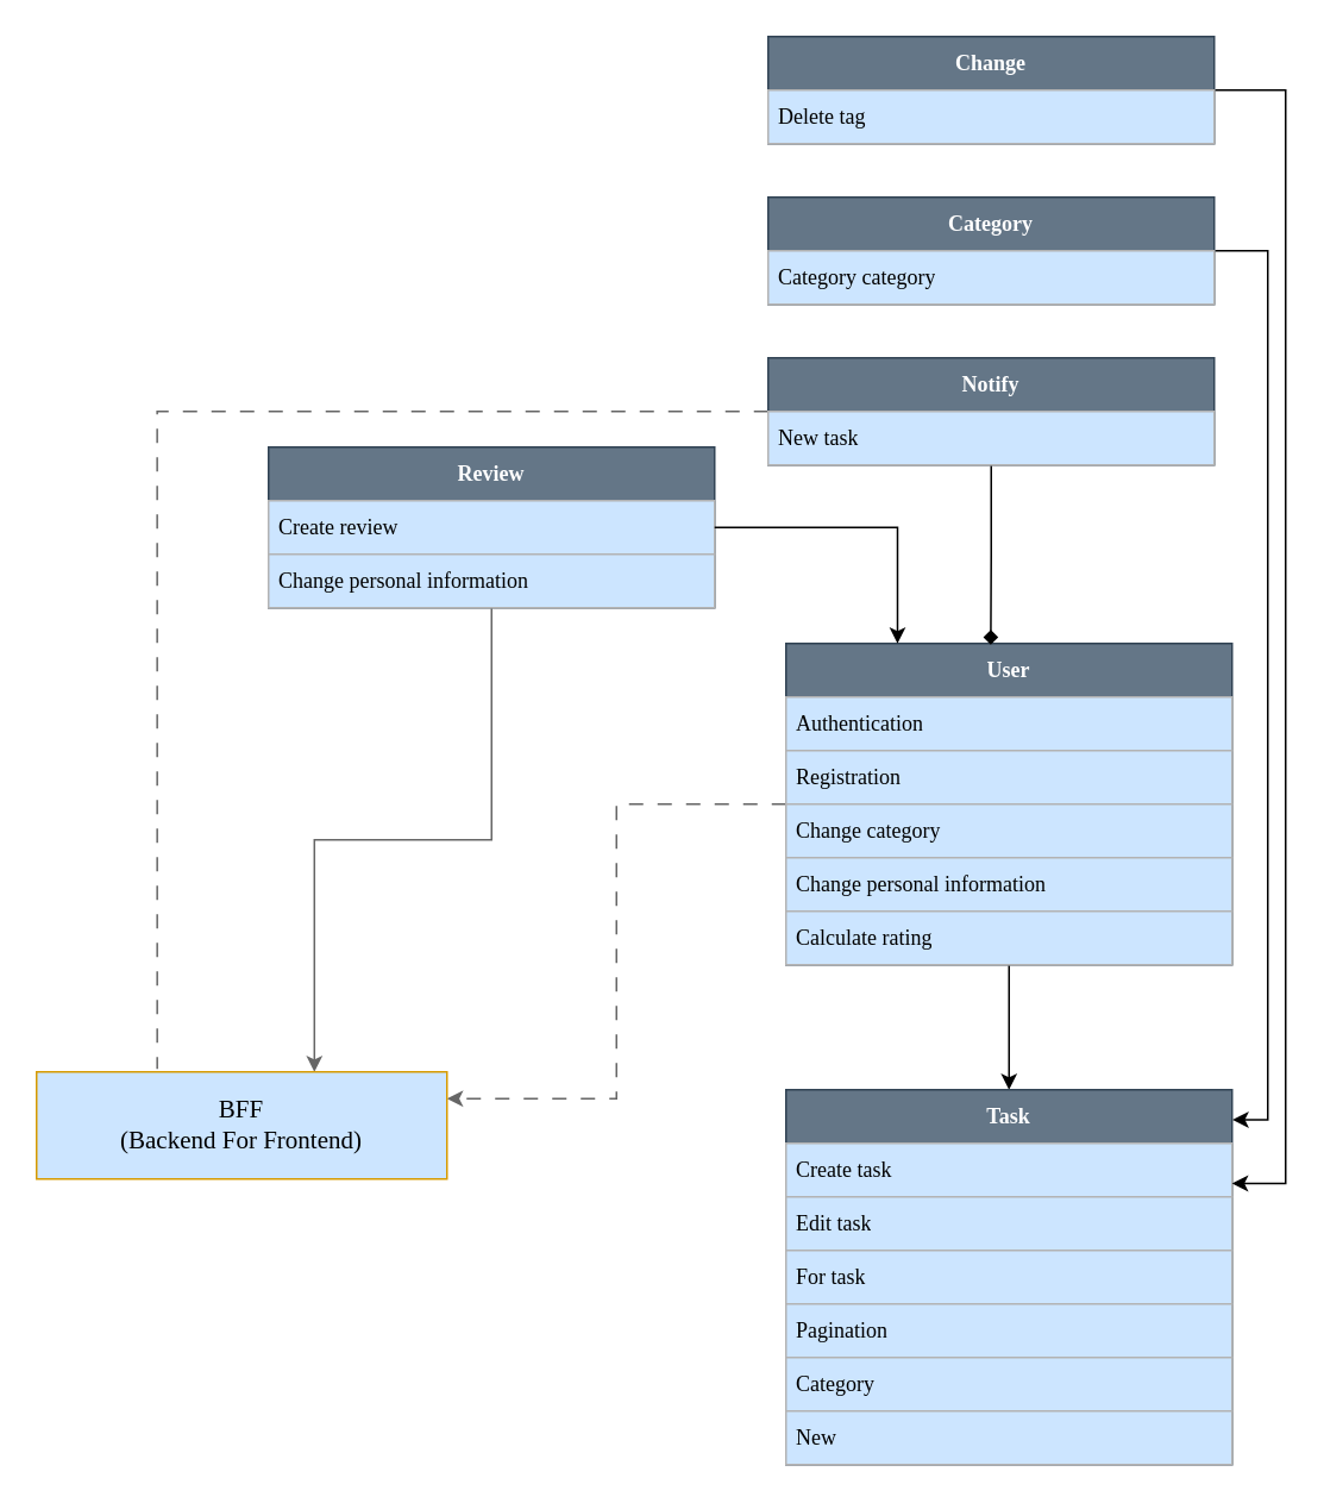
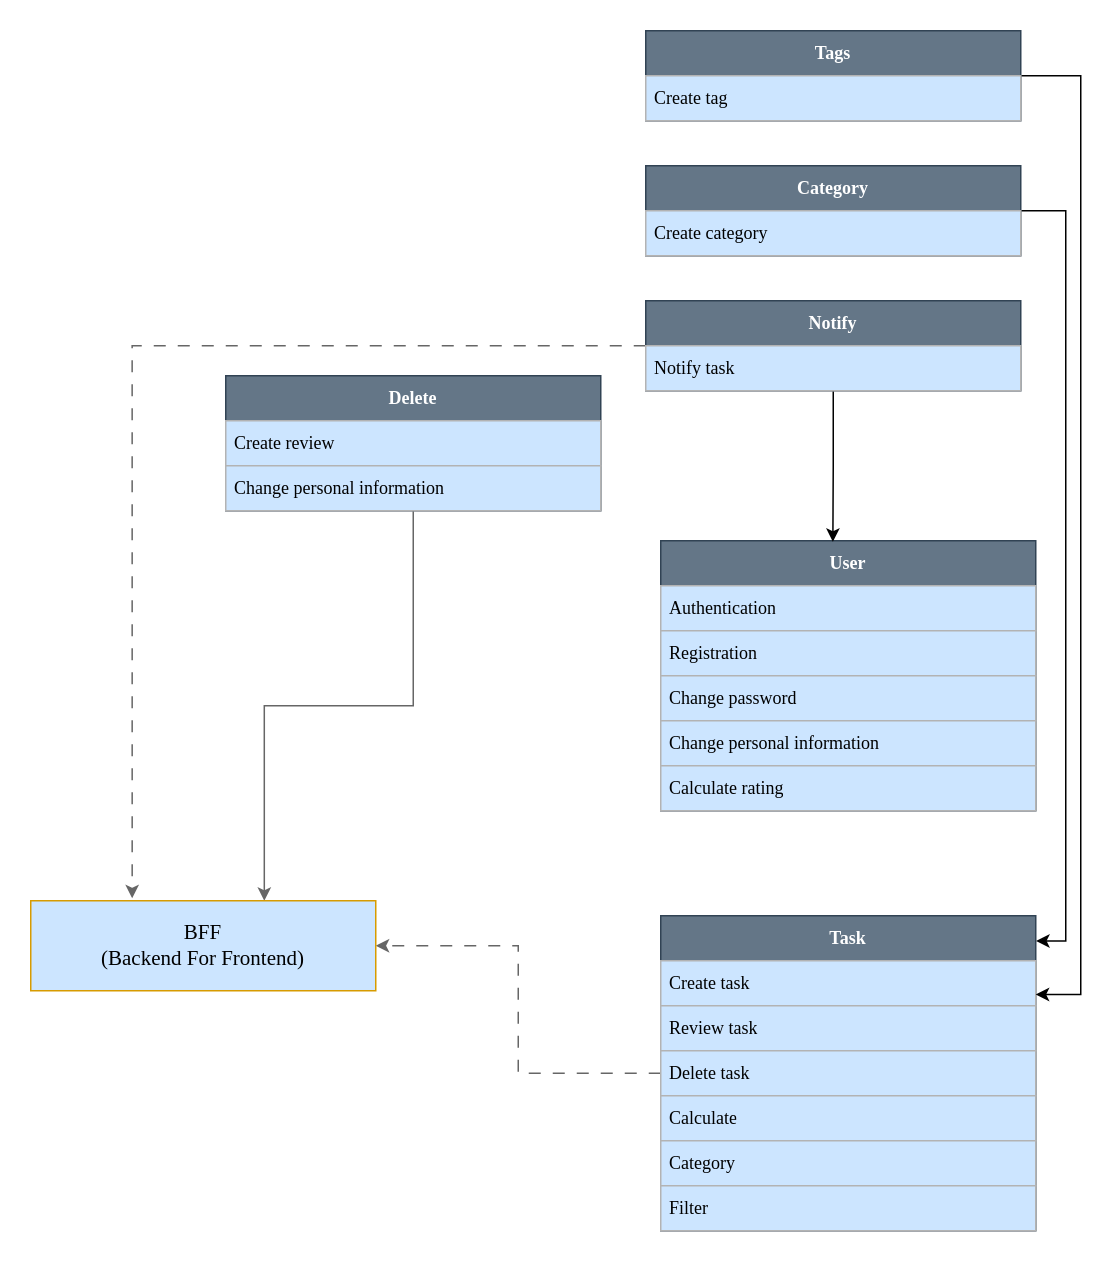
  <mxCell id="0" />
  <mxCell id="1" parent="0" />
- <mxCell id="2" style="edgeStyle=orthogonalEdgeStyle;rounded=0;orthogonalLoop=1;jettySize=auto;html=1;entryX=0.5;entryY=0;entryDx=0;entryDy=0;" parent="1" source="4" target="15" edge="1"><mxGeometry relative="1" as="geometry" /></mxCell>
- <mxCell id="3" style="edgeStyle=orthogonalEdgeStyle;rounded=0;orthogonalLoop=1;jettySize=auto;html=1;entryX=1;entryY=0.25;entryDx=0;entryDy=0;dashed=1;dashPattern=8 8;strokeColor=#666666;" parent="1" source="4" target="27" edge="1"><mxGeometry relative="1" as="geometry" /></mxCell>
  <mxCell id="4" value="&lt;b&gt;User&lt;/b&gt;" style="swimlane;fontStyle=0;childLayout=stackLayout;horizontal=1;startSize=30;horizontalStack=0;resizeParent=1;resizeParentMax=0;resizeLast=0;collapsible=1;marginBottom=0;whiteSpace=wrap;html=1;fillColor=#647687;strokeColor=#314354;rounded=0;shadow=0;glass=0;fontFamily=Verdana;fontColor=#ffffff;" parent="1" vertex="1"><mxGeometry x="440" y="360" width="250" height="180" as="geometry"><mxRectangle x="390" y="50" width="70" height="30" as="alternateBounds" /></mxGeometry></mxCell>
  <mxCell id="5" value="Authentication" style="text;strokeColor=#B3B3B3;fillColor=#cce5ff;align=left;verticalAlign=middle;spacingLeft=4;spacingRight=4;overflow=hidden;points=[[0,0.5],[1,0.5]];portConstraint=eastwest;rotatable=0;whiteSpace=wrap;html=1;fontFamily=Verdana;glass=0;shadow=0;rounded=0;" parent="4" vertex="1"><mxGeometry y="30" width="250" height="30" as="geometry" /></mxCell>
  <mxCell id="6" value="Registration" style="text;strokeColor=#B3B3B3;fillColor=#cce5ff;align=left;verticalAlign=middle;spacingLeft=4;spacingRight=4;overflow=hidden;points=[[0,0.5],[1,0.5]];portConstraint=eastwest;rotatable=0;whiteSpace=wrap;html=1;fontFamily=Verdana;glass=0;shadow=0;rounded=0;" parent="4" vertex="1"><mxGeometry y="60" width="250" height="30" as="geometry" /></mxCell>
- <mxCell id="7" value="Change category" style="text;strokeColor=#B3B3B3;fillColor=#cce5ff;align=left;verticalAlign=middle;spacingLeft=4;spacingRight=4;overflow=hidden;points=[[0,0.5],[1,0.5]];portConstraint=eastwest;rotatable=0;whiteSpace=wrap;html=1;fontFamily=Verdana;glass=0;shadow=0;rounded=0;" parent="4" vertex="1"><mxGeometry y="90" width="250" height="30" as="geometry" /></mxCell>
+ <mxCell id="7" value="Change password" style="text;strokeColor=#B3B3B3;fillColor=#cce5ff;align=left;verticalAlign=middle;spacingLeft=4;spacingRight=4;overflow=hidden;points=[[0,0.5],[1,0.5]];portConstraint=eastwest;rotatable=0;whiteSpace=wrap;html=1;fontFamily=Verdana;glass=0;shadow=0;rounded=0;" parent="4" vertex="1"><mxGeometry y="90" width="250" height="30" as="geometry" /></mxCell>
  <mxCell id="8" value="Change personal information" style="text;strokeColor=#B3B3B3;fillColor=#cce5ff;align=left;verticalAlign=middle;spacingLeft=4;spacingRight=4;overflow=hidden;points=[[0,0.5],[1,0.5]];portConstraint=eastwest;rotatable=0;whiteSpace=wrap;html=1;fontFamily=Verdana;rounded=0;glass=0;shadow=0;" parent="4" vertex="1"><mxGeometry y="120" width="250" height="30" as="geometry" /></mxCell>
  <mxCell id="9" value="Calculate rating" style="text;strokeColor=#B3B3B3;fillColor=#cce5ff;align=left;verticalAlign=middle;spacingLeft=4;spacingRight=4;overflow=hidden;points=[[0,0.5],[1,0.5]];portConstraint=eastwest;rotatable=0;whiteSpace=wrap;html=1;fontFamily=Verdana;rounded=0;glass=0;shadow=0;" parent="4" vertex="1"><mxGeometry y="150" width="250" height="30" as="geometry" /></mxCell>
- <mxCell id="10" style="edgeStyle=orthogonalEdgeStyle;rounded=0;orthogonalLoop=1;jettySize=auto;html=1;entryX=0.459;entryY=0.004;entryDx=0;entryDy=0;entryPerimeter=0;endArrow=diamond;" parent="1" source="12" target="4" edge="1"><mxGeometry relative="1" as="geometry" /></mxCell>
- <mxCell id="11" style="edgeStyle=orthogonalEdgeStyle;rounded=0;orthogonalLoop=1;jettySize=auto;html=1;entryX=0.294;entryY=-0.027;entryDx=0;entryDy=0;entryPerimeter=0;dashed=1;dashPattern=8 8;strokeColor=#666666;endArrow=none;" parent="1" source="12" target="27" edge="1"><mxGeometry relative="1" as="geometry" /></mxCell>
+ <mxCell id="10" style="edgeStyle=orthogonalEdgeStyle;rounded=0;orthogonalLoop=1;jettySize=auto;html=1;entryX=0.459;entryY=0.004;entryDx=0;entryDy=0;entryPerimeter=0;" parent="1" source="12" target="4" edge="1"><mxGeometry relative="1" as="geometry" /></mxCell>
+ <mxCell id="11" style="edgeStyle=orthogonalEdgeStyle;rounded=0;orthogonalLoop=1;jettySize=auto;html=1;entryX=0.294;entryY=-0.027;entryDx=0;entryDy=0;entryPerimeter=0;dashed=1;dashPattern=8 8;strokeColor=#666666;" parent="1" source="12" target="27" edge="1"><mxGeometry relative="1" as="geometry" /></mxCell>
  <mxCell id="12" value="&lt;b&gt;Notify&lt;/b&gt;" style="swimlane;fontStyle=0;childLayout=stackLayout;horizontal=1;startSize=30;horizontalStack=0;resizeParent=1;resizeParentMax=0;resizeLast=0;collapsible=1;marginBottom=0;whiteSpace=wrap;html=1;fillColor=#647687;strokeColor=#314354;rounded=0;shadow=0;glass=0;fontFamily=Verdana;fontColor=#ffffff;" parent="1" vertex="1"><mxGeometry x="430" y="200" width="250" height="60" as="geometry"><mxRectangle x="390" y="50" width="70" height="30" as="alternateBounds" /></mxGeometry></mxCell>
- <mxCell id="13" value="New task" style="text;strokeColor=#B3B3B3;fillColor=#cce5ff;align=left;verticalAlign=middle;spacingLeft=4;spacingRight=4;overflow=hidden;points=[[0,0.5],[1,0.5]];portConstraint=eastwest;rotatable=0;whiteSpace=wrap;html=1;fontFamily=Verdana;glass=0;shadow=0;rounded=0;" parent="12" vertex="1"><mxGeometry y="30" width="250" height="30" as="geometry" /></mxCell>
+ <mxCell id="13" value="Notify task" style="text;strokeColor=#B3B3B3;fillColor=#cce5ff;align=left;verticalAlign=middle;spacingLeft=4;spacingRight=4;overflow=hidden;points=[[0,0.5],[1,0.5]];portConstraint=eastwest;rotatable=0;whiteSpace=wrap;html=1;fontFamily=Verdana;glass=0;shadow=0;rounded=0;" parent="12" vertex="1"><mxGeometry y="30" width="250" height="30" as="geometry" /></mxCell>
+ <mxCell id="14" style="edgeStyle=orthogonalEdgeStyle;rounded=0;orthogonalLoop=1;jettySize=auto;html=1;entryX=1;entryY=0.5;entryDx=0;entryDy=0;dashed=1;dashPattern=8 8;strokeColor=#666666;" parent="1" source="15" target="27" edge="1"><mxGeometry relative="1" as="geometry" /></mxCell>
  <mxCell id="15" value="&lt;b&gt;Task&lt;/b&gt;" style="swimlane;fontStyle=0;childLayout=stackLayout;horizontal=1;startSize=30;horizontalStack=0;resizeParent=1;resizeParentMax=0;resizeLast=0;collapsible=1;marginBottom=0;whiteSpace=wrap;html=1;fillColor=#647687;strokeColor=#314354;rounded=0;shadow=0;glass=0;fontFamily=Verdana;fontColor=#ffffff;" parent="1" vertex="1"><mxGeometry x="440" y="610" width="250" height="210" as="geometry"><mxRectangle x="390" y="50" width="70" height="30" as="alternateBounds" /></mxGeometry></mxCell>
  <mxCell id="16" value="Create task" style="text;strokeColor=#B3B3B3;fillColor=#cce5ff;align=left;verticalAlign=middle;spacingLeft=4;spacingRight=4;overflow=hidden;points=[[0,0.5],[1,0.5]];portConstraint=eastwest;rotatable=0;whiteSpace=wrap;html=1;fontFamily=Verdana;glass=0;shadow=0;rounded=0;" parent="15" vertex="1"><mxGeometry y="30" width="250" height="30" as="geometry" /></mxCell>
- <mxCell id="17" value="Edit task" style="text;strokeColor=#B3B3B3;fillColor=#cce5ff;align=left;verticalAlign=middle;spacingLeft=4;spacingRight=4;overflow=hidden;points=[[0,0.5],[1,0.5]];portConstraint=eastwest;rotatable=0;whiteSpace=wrap;html=1;fontFamily=Verdana;glass=0;shadow=0;rounded=0;" parent="15" vertex="1"><mxGeometry y="60" width="250" height="30" as="geometry" /></mxCell>
- <mxCell id="18" value="For task" style="text;strokeColor=#B3B3B3;fillColor=#cce5ff;align=left;verticalAlign=middle;spacingLeft=4;spacingRight=4;overflow=hidden;points=[[0,0.5],[1,0.5]];portConstraint=eastwest;rotatable=0;whiteSpace=wrap;html=1;fontFamily=Verdana;glass=0;shadow=0;rounded=0;" parent="15" vertex="1"><mxGeometry y="90" width="250" height="30" as="geometry" /></mxCell>
- <mxCell id="19" value="Pagination" style="text;strokeColor=#B3B3B3;fillColor=#cce5ff;align=left;verticalAlign=middle;spacingLeft=4;spacingRight=4;overflow=hidden;points=[[0,0.5],[1,0.5]];portConstraint=eastwest;rotatable=0;whiteSpace=wrap;html=1;fontFamily=Verdana;glass=0;shadow=0;rounded=0;" parent="15" vertex="1"><mxGeometry y="120" width="250" height="30" as="geometry" /></mxCell>
+ <mxCell id="17" value="Review task" style="text;strokeColor=#B3B3B3;fillColor=#cce5ff;align=left;verticalAlign=middle;spacingLeft=4;spacingRight=4;overflow=hidden;points=[[0,0.5],[1,0.5]];portConstraint=eastwest;rotatable=0;whiteSpace=wrap;html=1;fontFamily=Verdana;glass=0;shadow=0;rounded=0;" parent="15" vertex="1"><mxGeometry y="60" width="250" height="30" as="geometry" /></mxCell>
+ <mxCell id="18" value="Delete task" style="text;strokeColor=#B3B3B3;fillColor=#cce5ff;align=left;verticalAlign=middle;spacingLeft=4;spacingRight=4;overflow=hidden;points=[[0,0.5],[1,0.5]];portConstraint=eastwest;rotatable=0;whiteSpace=wrap;html=1;fontFamily=Verdana;glass=0;shadow=0;rounded=0;" parent="15" vertex="1"><mxGeometry y="90" width="250" height="30" as="geometry" /></mxCell>
+ <mxCell id="19" value="Calculate" style="text;strokeColor=#B3B3B3;fillColor=#cce5ff;align=left;verticalAlign=middle;spacingLeft=4;spacingRight=4;overflow=hidden;points=[[0,0.5],[1,0.5]];portConstraint=eastwest;rotatable=0;whiteSpace=wrap;html=1;fontFamily=Verdana;glass=0;shadow=0;rounded=0;" parent="15" vertex="1"><mxGeometry y="120" width="250" height="30" as="geometry" /></mxCell>
  <mxCell id="20" value="Category" style="text;strokeColor=#B3B3B3;fillColor=#cce5ff;align=left;verticalAlign=middle;spacingLeft=4;spacingRight=4;overflow=hidden;points=[[0,0.5],[1,0.5]];portConstraint=eastwest;rotatable=0;whiteSpace=wrap;html=1;fontFamily=Verdana;glass=0;shadow=0;rounded=0;" parent="15" vertex="1"><mxGeometry y="150" width="250" height="30" as="geometry" /></mxCell>
- <mxCell id="21" value="New" style="text;strokeColor=#B3B3B3;fillColor=#cce5ff;align=left;verticalAlign=middle;spacingLeft=4;spacingRight=4;overflow=hidden;points=[[0,0.5],[1,0.5]];portConstraint=eastwest;rotatable=0;whiteSpace=wrap;html=1;fontFamily=Verdana;glass=0;shadow=0;rounded=0;" parent="15" vertex="1"><mxGeometry y="180" width="250" height="30" as="geometry" /></mxCell>
+ <mxCell id="21" value="Filter" style="text;strokeColor=#B3B3B3;fillColor=#cce5ff;align=left;verticalAlign=middle;spacingLeft=4;spacingRight=4;overflow=hidden;points=[[0,0.5],[1,0.5]];portConstraint=eastwest;rotatable=0;whiteSpace=wrap;html=1;fontFamily=Verdana;glass=0;shadow=0;rounded=0;" parent="15" vertex="1"><mxGeometry y="180" width="250" height="30" as="geometry" /></mxCell>
  <mxCell id="22" style="edgeStyle=orthogonalEdgeStyle;rounded=0;orthogonalLoop=1;jettySize=auto;html=1;entryX=0.677;entryY=0;entryDx=0;entryDy=0;entryPerimeter=0;shadow=0;dashed=0;strokeColor=#666666;dashPattern=8 8;" parent="1" source="23" target="27" edge="1"><mxGeometry relative="1" as="geometry" /></mxCell>
- <mxCell id="23" value="&lt;b&gt;Review&lt;/b&gt;" style="swimlane;fontStyle=0;childLayout=stackLayout;horizontal=1;startSize=30;horizontalStack=0;resizeParent=1;resizeParentMax=0;resizeLast=0;collapsible=1;marginBottom=0;whiteSpace=wrap;html=1;fillColor=#647687;strokeColor=#314354;rounded=0;shadow=0;glass=0;fontFamily=Verdana;fontColor=#ffffff;" parent="1" vertex="1"><mxGeometry x="150" y="250" width="250" height="90" as="geometry"><mxRectangle x="390" y="50" width="70" height="30" as="alternateBounds" /></mxGeometry></mxCell>
+ <mxCell id="23" value="&lt;b&gt;Delete&lt;/b&gt;" style="swimlane;fontStyle=0;childLayout=stackLayout;horizontal=1;startSize=30;horizontalStack=0;resizeParent=1;resizeParentMax=0;resizeLast=0;collapsible=1;marginBottom=0;whiteSpace=wrap;html=1;fillColor=#647687;strokeColor=#314354;rounded=0;shadow=0;glass=0;fontFamily=Verdana;fontColor=#ffffff;" parent="1" vertex="1"><mxGeometry x="150" y="250" width="250" height="90" as="geometry"><mxRectangle x="390" y="50" width="70" height="30" as="alternateBounds" /></mxGeometry></mxCell>
  <mxCell id="24" value="Create review" style="text;strokeColor=#B3B3B3;fillColor=#cce5ff;align=left;verticalAlign=middle;spacingLeft=4;spacingRight=4;overflow=hidden;points=[[0,0.5],[1,0.5]];portConstraint=eastwest;rotatable=0;whiteSpace=wrap;html=1;fontFamily=Verdana;glass=0;shadow=0;rounded=0;" parent="23" vertex="1"><mxGeometry y="30" width="250" height="30" as="geometry" /></mxCell>
  <mxCell id="25" value="Change personal information" style="text;strokeColor=#B3B3B3;fillColor=#cce5ff;align=left;verticalAlign=middle;spacingLeft=4;spacingRight=4;overflow=hidden;points=[[0,0.5],[1,0.5]];portConstraint=eastwest;rotatable=0;whiteSpace=wrap;html=1;fontFamily=Verdana;rounded=0;glass=0;shadow=0;" parent="23" vertex="1"><mxGeometry y="60" width="250" height="30" as="geometry" /></mxCell>
- <mxCell id="26" style="edgeStyle=orthogonalEdgeStyle;rounded=0;orthogonalLoop=1;jettySize=auto;html=1;entryX=0.25;entryY=0;entryDx=0;entryDy=0;" parent="1" source="24" target="4" edge="1"><mxGeometry relative="1" as="geometry" /></mxCell>
  <mxCell id="27" value="BFF&lt;br style=&quot;font-size: 14px;&quot;&gt;(Backend For Frontend)" style="rounded=0;whiteSpace=wrap;html=1;fontFamily=Verdana;fontSize=14;fillColor=#cce5ff;strokeColor=#d79b00;" parent="1" vertex="1"><mxGeometry x="20" y="600" width="230" height="60" as="geometry" /></mxCell>
  <mxCell id="28" style="edgeStyle=orthogonalEdgeStyle;rounded=0;orthogonalLoop=1;jettySize=auto;html=1;entryX=1.001;entryY=0.08;entryDx=0;entryDy=0;entryPerimeter=0;" edge="1" parent="1" source="29" target="15"><mxGeometry relative="1" as="geometry"><Array as="points"><mxPoint x="710" y="140" /><mxPoint x="710" y="627" /></Array></mxGeometry></mxCell>
  <mxCell id="29" value="&lt;b&gt;Category&lt;/b&gt;" style="swimlane;fontStyle=0;childLayout=stackLayout;horizontal=1;startSize=30;horizontalStack=0;resizeParent=1;resizeParentMax=0;resizeLast=0;collapsible=1;marginBottom=0;whiteSpace=wrap;html=1;fillColor=#647687;strokeColor=#314354;rounded=0;shadow=0;glass=0;fontFamily=Verdana;fontColor=#ffffff;" vertex="1" parent="1"><mxGeometry x="430" y="110" width="250" height="60" as="geometry"><mxRectangle x="390" y="50" width="70" height="30" as="alternateBounds" /></mxGeometry></mxCell>
- <mxCell id="30" value="Category category" style="text;strokeColor=#B3B3B3;fillColor=#cce5ff;align=left;verticalAlign=middle;spacingLeft=4;spacingRight=4;overflow=hidden;points=[[0,0.5],[1,0.5]];portConstraint=eastwest;rotatable=0;whiteSpace=wrap;html=1;fontFamily=Verdana;glass=0;shadow=0;rounded=0;" vertex="1" parent="29"><mxGeometry y="30" width="250" height="30" as="geometry" /></mxCell>
+ <mxCell id="30" value="Create category" style="text;strokeColor=#B3B3B3;fillColor=#cce5ff;align=left;verticalAlign=middle;spacingLeft=4;spacingRight=4;overflow=hidden;points=[[0,0.5],[1,0.5]];portConstraint=eastwest;rotatable=0;whiteSpace=wrap;html=1;fontFamily=Verdana;glass=0;shadow=0;rounded=0;" vertex="1" parent="29"><mxGeometry y="30" width="250" height="30" as="geometry" /></mxCell>
  <mxCell id="31" style="edgeStyle=orthogonalEdgeStyle;rounded=0;orthogonalLoop=1;jettySize=auto;html=1;entryX=1;entryY=0.25;entryDx=0;entryDy=0;" edge="1" parent="1" source="32" target="15"><mxGeometry relative="1" as="geometry"><Array as="points"><mxPoint x="720" y="50" /><mxPoint x="720" y="663" /></Array></mxGeometry></mxCell>
- <mxCell id="32" value="&lt;b&gt;Change&lt;/b&gt;" style="swimlane;fontStyle=0;childLayout=stackLayout;horizontal=1;startSize=30;horizontalStack=0;resizeParent=1;resizeParentMax=0;resizeLast=0;collapsible=1;marginBottom=0;whiteSpace=wrap;html=1;fillColor=#647687;strokeColor=#314354;rounded=0;shadow=0;glass=0;fontFamily=Verdana;fontColor=#ffffff;" vertex="1" parent="1"><mxGeometry x="430" y="20" width="250" height="60" as="geometry"><mxRectangle x="390" y="50" width="70" height="30" as="alternateBounds" /></mxGeometry></mxCell>
- <mxCell id="33" value="Delete tag" style="text;strokeColor=#B3B3B3;fillColor=#cce5ff;align=left;verticalAlign=middle;spacingLeft=4;spacingRight=4;overflow=hidden;points=[[0,0.5],[1,0.5]];portConstraint=eastwest;rotatable=0;whiteSpace=wrap;html=1;fontFamily=Verdana;glass=0;shadow=0;rounded=0;" vertex="1" parent="32"><mxGeometry y="30" width="250" height="30" as="geometry" /></mxCell>
+ <mxCell id="32" value="&lt;b&gt;Tags&lt;/b&gt;" style="swimlane;fontStyle=0;childLayout=stackLayout;horizontal=1;startSize=30;horizontalStack=0;resizeParent=1;resizeParentMax=0;resizeLast=0;collapsible=1;marginBottom=0;whiteSpace=wrap;html=1;fillColor=#647687;strokeColor=#314354;rounded=0;shadow=0;glass=0;fontFamily=Verdana;fontColor=#ffffff;" vertex="1" parent="1"><mxGeometry x="430" y="20" width="250" height="60" as="geometry"><mxRectangle x="390" y="50" width="70" height="30" as="alternateBounds" /></mxGeometry></mxCell>
+ <mxCell id="33" value="Create tag" style="text;strokeColor=#B3B3B3;fillColor=#cce5ff;align=left;verticalAlign=middle;spacingLeft=4;spacingRight=4;overflow=hidden;points=[[0,0.5],[1,0.5]];portConstraint=eastwest;rotatable=0;whiteSpace=wrap;html=1;fontFamily=Verdana;glass=0;shadow=0;rounded=0;" vertex="1" parent="32"><mxGeometry y="30" width="250" height="30" as="geometry" /></mxCell>
